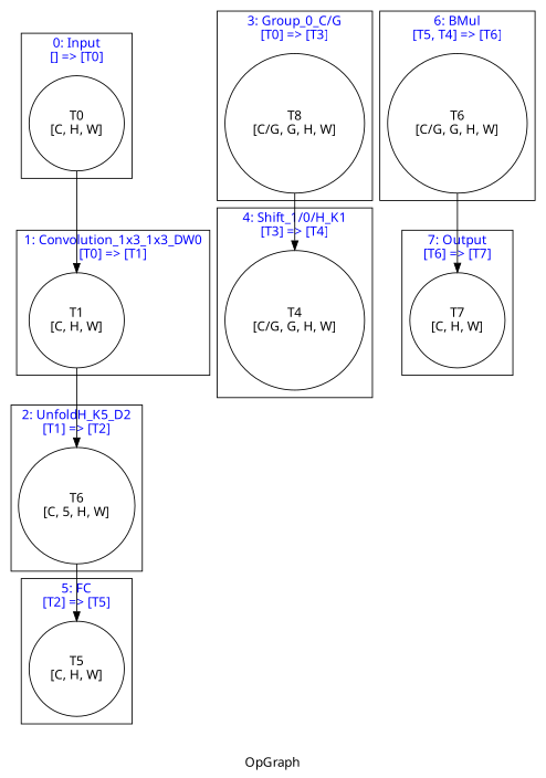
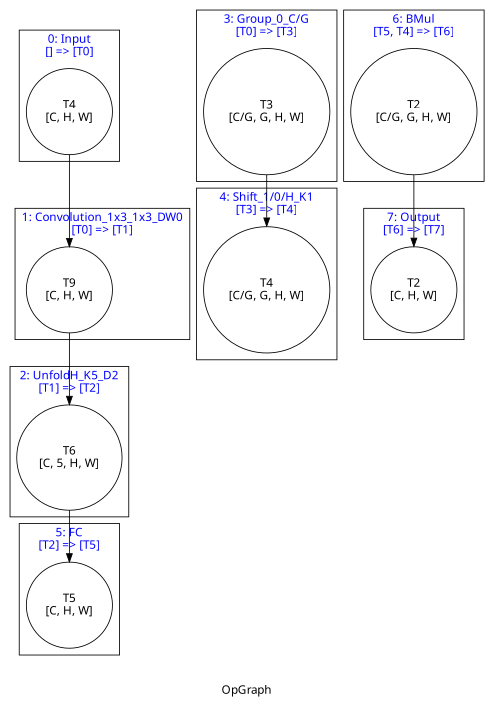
  digraph {
    fontname=Graphik
    label=OpGraph
    node [color=black fontname=Graphik shape=circle]
-   n1 [label="T0\n[C, H, W]"]
-   n2 [label="T1\n[C, H, W]"]
+   n1 [label="T4\n[C, H, W]"]
+   n2 [label="T9\n[C, H, W]"]
    n3 [label="T6\n[C, 5, H, W]"]
-   n4 [label="T8\n[C/G, G, H, W]"]
+   n4 [label="T3\n[C/G, G, H, W]"]
    n5 [label="T4\n[C/G, G, H, W]"]
    n6 [label="T5\n[C, H, W]"]
-   n7 [label="T6\n[C/G, G, H, W]"]
-   n8 [label="T7\n[C, H, W]"]
+   n7 [label="T2\n[C/G, G, H, W]"]
+   n8 [label="T2\n[C, H, W]"]
    subgraph sub_1 {
      n1
      n2
      n3
      n4
      n5
      n6
      n7
      n8
    }
    subgraph cluster_2 {
      fontcolor=blue
      label="0: Input\n[] => [T0]"
      n1
    }
    subgraph cluster_3 {
      fontcolor=blue
      label="1: Convolution_1x3_1x3_DW0\n[T0] => [T1]"
      n2
    }
    subgraph cluster_4 {
      fontcolor=blue
      label="2: UnfoldH_K5_D2\n[T1] => [T2]"
      n3
    }
    subgraph cluster_5 {
      fontcolor=blue
      label="3: Group_0_C/G\n[T0] => [T3]"
      n4
    }
    subgraph cluster_6 {
      fontcolor=blue
      label="4: Shift_1/0/H_K1\n[T3] => [T4]"
      n5
    }
    subgraph cluster_7 {
      fontcolor=blue
      label="5: FC\n[T2] => [T5]"
      n6
    }
    subgraph cluster_8 {
      fontcolor=blue
      label="6: BMul\n[T5, T4] => [T6]"
      n7
    }
    subgraph cluster_9 {
      fontcolor=blue
      label="7: Output\n[T6] => [T7]"
      n8
    }
    n1 -> n2
    n2 -> n3
    n3 -> n6
    n4 -> n5
    n7 -> n8
  }
